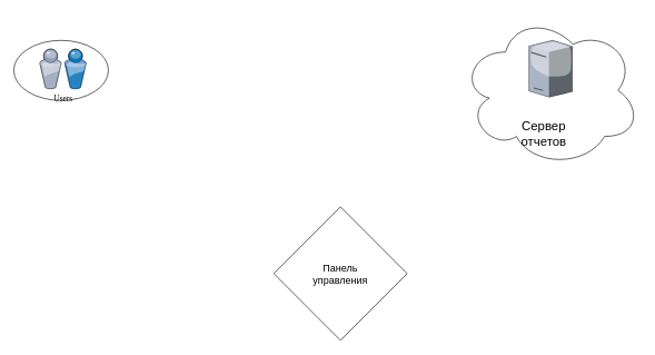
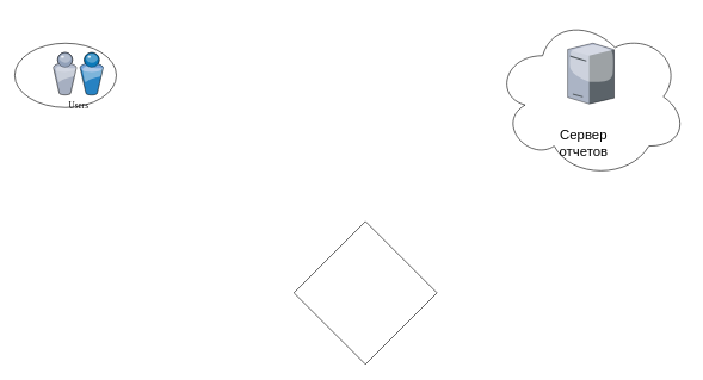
  <mxCell id="0" />
  <mxCell id="1" parent="0" />
  <mxCell id="2" value="" style="ellipse;whiteSpace=wrap;html=1;rounded=0;shadow=0;comic=0;strokeWidth=1;fontFamily=Verdana;" parent="1" vertex="1"><mxGeometry x="20" y="60" width="142" height="90" as="geometry" /></mxCell>
- <mxCell id="3" value="Users" style="verticalLabelPosition=bottom;aspect=fixed;html=1;verticalAlign=top;strokeColor=none;shape=mxgraph.citrix.users;rounded=0;shadow=0;comic=0;fontFamily=Verdana;" parent="1" vertex="1"><mxGeometry x="58.75" y="73" width="69.78" height="59.5" as="geometry" /></mxCell>
+ <mxCell id="3" value="Users" style="verticalLabelPosition=bottom;aspect=fixed;html=1;verticalAlign=top;strokeColor=none;shape=mxgraph.citrix.users;rounded=0;shadow=0;comic=0;fontFamily=Verdana;" parent="1" vertex="1"><mxGeometry x="73.75" y="73" width="69.78" height="59.5" as="geometry" /></mxCell>
  <mxCell id="4" value="" style="rhombus;whiteSpace=wrap;html=1;" vertex="1" parent="1"><mxGeometry x="410" y="309.5" width="200" height="200" as="geometry" /></mxCell>
- <mxCell id="5" value="&lt;font style=&quot;font-size: 15px;&quot;&gt;Панель&lt;br&gt;управления&lt;/font&gt;" style="text;html=1;strokeColor=none;fillColor=none;align=center;verticalAlign=middle;whiteSpace=wrap;rounded=0;strokeWidth=7;" vertex="1" parent="1"><mxGeometry x="450" y="394.5" width="120" height="30" as="geometry" /></mxCell>
  <mxCell id="6" value="" style="ellipse;shape=cloud;whiteSpace=wrap;html=1;strokeWidth=1;fontSize=15;" vertex="1" parent="1"><mxGeometry x="690" y="20" width="270" height="230" as="geometry" /></mxCell>
  <mxCell id="7" value="" style="verticalLabelPosition=bottom;aspect=fixed;html=1;verticalAlign=top;strokeColor=none;shape=mxgraph.citrix.tower_server;rounded=0;shadow=0;comic=0;fontFamily=Verdana;" vertex="1" parent="1"><mxGeometry x="792.5" y="60" width="65" height="85" as="geometry" /></mxCell>
  <mxCell id="8" value="&lt;font style=&quot;font-size: 19px;&quot;&gt;Сервер&lt;br&gt;отчетов&lt;/font&gt;" style="text;html=1;strokeColor=none;fillColor=none;align=center;verticalAlign=middle;whiteSpace=wrap;rounded=0;strokeWidth=1;fontSize=15;" vertex="1" parent="1"><mxGeometry x="745" y="180" width="140" height="40" as="geometry" /></mxCell>
